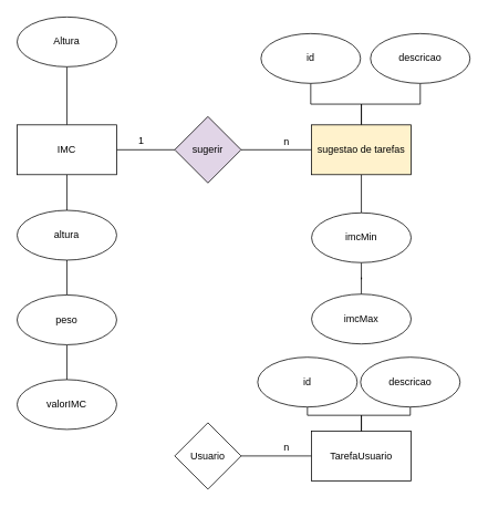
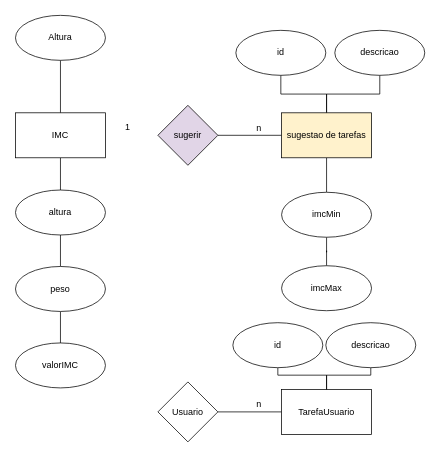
  <mxCell id="0" />
  <mxCell id="1" parent="0" />
  <mxCell id="2" value="" style="edgeStyle=orthogonalEdgeStyle;rounded=0;orthogonalLoop=1;jettySize=auto;html=1;endArrow=none;startFill=0;" edge="1" parent="1" source="5" target="6"><mxGeometry relative="1" as="geometry" /></mxCell>
  <mxCell id="3" value="" style="edgeStyle=orthogonalEdgeStyle;rounded=0;orthogonalLoop=1;jettySize=auto;html=1;endArrow=none;startFill=0;" edge="1" parent="1" source="5" target="8"><mxGeometry relative="1" as="geometry" /></mxCell>
- <mxCell id="4" value="" style="edgeStyle=orthogonalEdgeStyle;rounded=0;orthogonalLoop=1;jettySize=auto;html=1;endArrow=none;startFill=0;" edge="1" parent="1" source="5" target="13"><mxGeometry relative="1" as="geometry" /></mxCell>
  <mxCell id="5" value="IMC" style="rounded=0;whiteSpace=wrap;html=1;" vertex="1" parent="1"><mxGeometry x="20" y="150" width="120" height="60" as="geometry" /></mxCell>
  <mxCell id="6" value="Altura" style="ellipse;whiteSpace=wrap;html=1;rounded=0;" vertex="1" parent="1"><mxGeometry x="20" y="20" width="120" height="60" as="geometry" /></mxCell>
  <mxCell id="7" value="" style="edgeStyle=orthogonalEdgeStyle;rounded=0;orthogonalLoop=1;jettySize=auto;html=1;endArrow=none;startFill=0;" edge="1" parent="1" source="8" target="10"><mxGeometry relative="1" as="geometry" /></mxCell>
  <mxCell id="8" value="altura" style="ellipse;whiteSpace=wrap;html=1;rounded=0;" vertex="1" parent="1"><mxGeometry x="20" y="253" width="120" height="60" as="geometry" /></mxCell>
  <mxCell id="9" value="" style="edgeStyle=orthogonalEdgeStyle;rounded=0;orthogonalLoop=1;jettySize=auto;html=1;endArrow=none;startFill=0;" edge="1" parent="1" source="10" target="11"><mxGeometry relative="1" as="geometry" /></mxCell>
  <mxCell id="10" value="peso" style="ellipse;whiteSpace=wrap;html=1;rounded=0;" vertex="1" parent="1"><mxGeometry x="20" y="355" width="120" height="60" as="geometry" /></mxCell>
  <mxCell id="11" value="valorIMC" style="ellipse;whiteSpace=wrap;html=1;rounded=0;" vertex="1" parent="1"><mxGeometry x="20" y="457" width="120" height="60" as="geometry" /></mxCell>
  <mxCell id="12" value="" style="edgeStyle=orthogonalEdgeStyle;rounded=0;orthogonalLoop=1;jettySize=auto;html=1;endArrow=none;startFill=0;exitX=1;exitY=0.5;exitDx=0;exitDy=0;" edge="1" parent="1" source="13" target="17"><mxGeometry relative="1" as="geometry"><mxPoint x="315" y="180" as="sourcePoint" /></mxGeometry></mxCell>
  <mxCell id="13" value="sugerir" style="rhombus;whiteSpace=wrap;html=1;rounded=0;fillColor=#e1d5e7;" vertex="1" parent="1"><mxGeometry x="210" y="140" width="80" height="80" as="geometry" /></mxCell>
  <mxCell id="14" value="" style="edgeStyle=orthogonalEdgeStyle;rounded=0;orthogonalLoop=1;jettySize=auto;html=1;endArrow=none;startFill=0;" edge="1" parent="1" source="17" target="18"><mxGeometry relative="1" as="geometry" /></mxCell>
  <mxCell id="15" value="" style="edgeStyle=orthogonalEdgeStyle;rounded=0;orthogonalLoop=1;jettySize=auto;html=1;endArrow=none;startFill=0;" edge="1" parent="1" source="17" target="19"><mxGeometry relative="1" as="geometry" /></mxCell>
  <mxCell id="16" value="" style="edgeStyle=orthogonalEdgeStyle;rounded=0;orthogonalLoop=1;jettySize=auto;html=1;endArrow=none;startFill=0;" edge="1" parent="1" source="17" target="21"><mxGeometry relative="1" as="geometry" /></mxCell>
  <mxCell id="17" value="sugestao de tarefas" style="whiteSpace=wrap;html=1;rounded=0;fillColor=#fff2cc;" vertex="1" parent="1"><mxGeometry x="375" y="150" width="120" height="60" as="geometry" /></mxCell>
  <mxCell id="18" value="id&lt;span style=&quot;color: rgba(0, 0, 0, 0); font-family: monospace; font-size: 0px; text-align: start; text-wrap-mode: nowrap;&quot;&gt;%3CmxGraphModel%3E%3Croot%3E%3CmxCell%20id%3D%220%22%2F%3E%3CmxCell%20id%3D%221%22%20parent%3D%220%22%2F%3E%3CmxCell%20id%3D%222%22%20value%3D%22Altura%22%20style%3D%22ellipse%3BwhiteSpace%3Dwrap%3Bhtml%3D1%3Brounded%3D0%3B%22%20vertex%3D%221%22%20parent%3D%221%22%3E%3CmxGeometry%20x%3D%2290%22%20y%3D%22100%22%20width%3D%22120%22%20height%3D%2260%22%20as%3D%22geometry%22%2F%3E%3C%2FmxCell%3E%3C%2Froot%3E%3C%2FmxGraphModel%3E&lt;/span&gt;" style="ellipse;whiteSpace=wrap;html=1;rounded=0;" vertex="1" parent="1"><mxGeometry x="314" y="40" width="120" height="60" as="geometry" /></mxCell>
  <mxCell id="19" value="descricao" style="ellipse;whiteSpace=wrap;html=1;rounded=0;" vertex="1" parent="1"><mxGeometry x="446" y="40" width="120" height="60" as="geometry" /></mxCell>
  <mxCell id="20" value="" style="edgeStyle=orthogonalEdgeStyle;rounded=0;orthogonalLoop=1;jettySize=auto;html=1;endArrow=none;startFill=0;" edge="1" parent="1" source="21" target="22"><mxGeometry relative="1" as="geometry" /></mxCell>
  <mxCell id="21" value="imcMin" style="ellipse;whiteSpace=wrap;html=1;rounded=0;" vertex="1" parent="1"><mxGeometry x="375" y="256" width="120" height="60" as="geometry" /></mxCell>
  <mxCell id="22" value="imcMax" style="ellipse;whiteSpace=wrap;html=1;rounded=0;" vertex="1" parent="1"><mxGeometry x="375" y="354" width="120" height="60" as="geometry" /></mxCell>
  <mxCell id="23" value="" style="edgeStyle=orthogonalEdgeStyle;rounded=0;orthogonalLoop=1;jettySize=auto;html=1;endArrow=none;startFill=0;exitX=1;exitY=0.5;exitDx=0;exitDy=0;" edge="1" parent="1" source="24" target="25"><mxGeometry relative="1" as="geometry"><mxPoint x="315" y="549" as="sourcePoint" /></mxGeometry></mxCell>
  <mxCell id="24" value="Usuario" style="rhombus;whiteSpace=wrap;html=1;rounded=0;" vertex="1" parent="1"><mxGeometry x="210" y="509" width="80" height="80" as="geometry" /></mxCell>
  <mxCell id="25" value="TarefaUsuario" style="whiteSpace=wrap;html=1;rounded=0;" vertex="1" parent="1"><mxGeometry x="375" y="519" width="120" height="60" as="geometry" /></mxCell>
  <mxCell id="26" value="" style="edgeStyle=orthogonalEdgeStyle;rounded=0;orthogonalLoop=1;jettySize=auto;html=1;endArrow=none;startFill=0;" edge="1" parent="1" source="27" target="25"><mxGeometry relative="1" as="geometry"><Array as="points"><mxPoint x="370" y="500" /><mxPoint x="435" y="500" /></Array></mxGeometry></mxCell>
  <mxCell id="27" value="id" style="ellipse;whiteSpace=wrap;html=1;rounded=0;" vertex="1" parent="1"><mxGeometry x="310" y="430" width="120" height="60" as="geometry" /></mxCell>
  <mxCell id="28" value="" style="edgeStyle=orthogonalEdgeStyle;rounded=0;orthogonalLoop=1;jettySize=auto;html=1;endArrow=none;startFill=0;" edge="1" parent="1" source="29" target="25"><mxGeometry relative="1" as="geometry"><Array as="points"><mxPoint x="494" y="500" /><mxPoint x="435" y="500" /></Array></mxGeometry></mxCell>
  <mxCell id="29" value="descricao" style="ellipse;whiteSpace=wrap;html=1;rounded=0;" vertex="1" parent="1"><mxGeometry x="434" y="430" width="120" height="60" as="geometry" /></mxCell>
  <mxCell id="30" value="1" style="text;html=1;align=center;verticalAlign=middle;whiteSpace=wrap;rounded=0;" vertex="1" parent="1"><mxGeometry x="140" y="155" width="60" height="30" as="geometry" /></mxCell>
  <mxCell id="31" value="n" style="text;html=1;align=center;verticalAlign=middle;whiteSpace=wrap;rounded=0;" vertex="1" parent="1"><mxGeometry x="315" y="156" width="60" height="30" as="geometry" /></mxCell>
  <mxCell id="32" value="n" style="text;html=1;align=center;verticalAlign=middle;whiteSpace=wrap;rounded=0;" vertex="1" parent="1"><mxGeometry x="315" y="524" width="60" height="30" as="geometry" /></mxCell>
